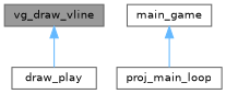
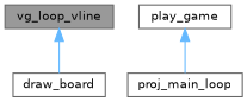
  digraph {
    rankdir=TB
    node [color=grey40 fillcolor=white fontname=Helvetica fontsize=10 shape=box style=filled]
    edge [color=steelblue1 dir=back fontname=Helvetica fontsize=10 labelfontname=Helvetica labelfontsize=10 style=solid]
-   n1 [color=gray40 fillcolor=grey60 fontcolor=black height=0.2 label=vg_draw_vline width=0.4]
-   n2 [height=0.2 label=draw_play width=0.4]
-   n3 [height=0.2 label=main_game width=0.4]
+   n1 [color=gray40 fillcolor=grey60 fontcolor=black height=0.2 label=vg_loop_vline width=0.4]
+   n2 [height=0.2 label=draw_board width=0.4]
+   n3 [height=0.2 label=play_game width=0.4]
    n4 [height=0.2 label=proj_main_loop width=0.4]
    n1 -> n2
    n3 -> n4
  }
